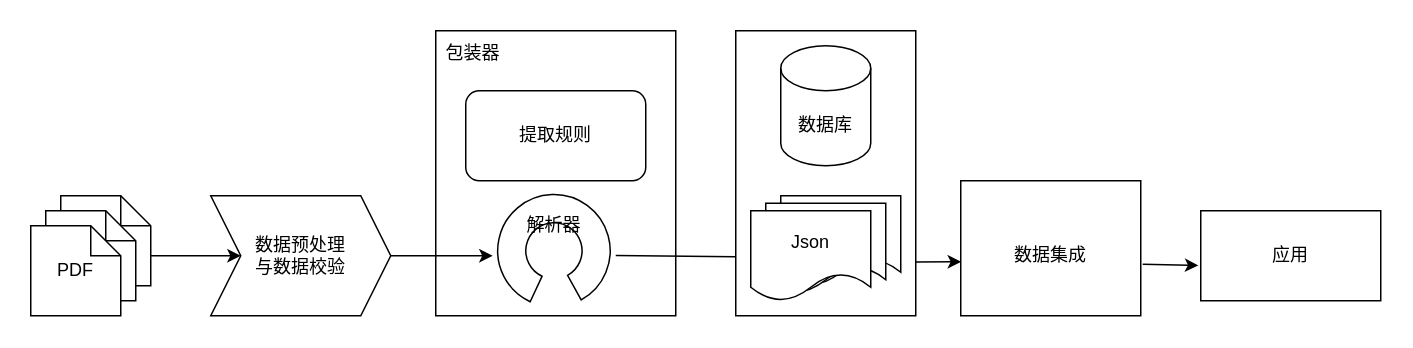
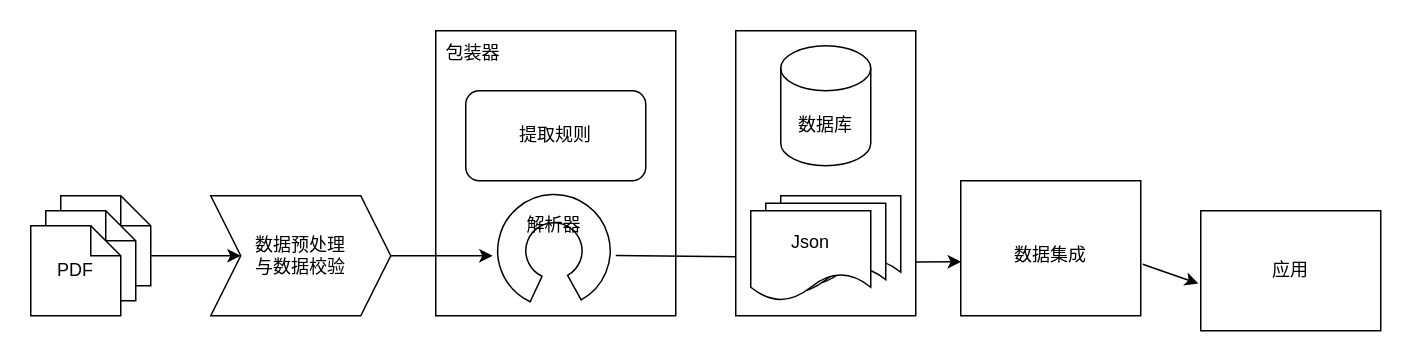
  <mxCell id="0" />
  <mxCell id="1" parent="0" />
  <mxCell id="2" value="Note" style="shape=note;size=20;whiteSpace=wrap;html=1;" vertex="1" parent="1"><mxGeometry x="40" y="130" width="60" height="60" as="geometry" /></mxCell>
  <mxCell id="3" value="Note" style="shape=note;size=20;whiteSpace=wrap;html=1;" vertex="1" parent="1"><mxGeometry x="30" y="140" width="60" height="60" as="geometry" /></mxCell>
  <mxCell id="4" value="PDF" style="shape=note;size=20;whiteSpace=wrap;html=1;" vertex="1" parent="1"><mxGeometry x="20" y="150" width="60" height="60" as="geometry" /></mxCell>
  <mxCell id="5" value="数据预处理&lt;br&gt;与数据校验" style="shape=step;perimeter=stepPerimeter;whiteSpace=wrap;html=1;fixedSize=1;" vertex="1" parent="1"><mxGeometry x="140" y="130" width="120" height="80" as="geometry" /></mxCell>
  <mxCell id="6" value="" style="rounded=0;whiteSpace=wrap;html=1;" vertex="1" parent="1"><mxGeometry x="290" y="20" width="160" height="190" as="geometry" /></mxCell>
  <mxCell id="7" value="提取规则" style="rounded=1;whiteSpace=wrap;html=1;" vertex="1" parent="1"><mxGeometry x="310" y="60" width="120" height="60" as="geometry" /></mxCell>
  <mxCell id="8" value="包装器" style="text;html=1;strokeColor=none;fillColor=none;align=center;verticalAlign=middle;whiteSpace=wrap;rounded=0;" vertex="1" parent="1"><mxGeometry x="285" y="20" width="60" height="30" as="geometry" /></mxCell>
  <mxCell id="9" value="" style="verticalLabelPosition=bottom;verticalAlign=top;html=1;shape=mxgraph.basic.partConcEllipse;startAngle=0.25;endAngle=0.1;arcWidth=0.5;rotation=115;" vertex="1" parent="1"><mxGeometry x="331.29" y="129.18" width="75" height="75" as="geometry" /></mxCell>
  <mxCell id="10" value="解析器" style="text;html=1;strokeColor=none;fillColor=none;align=center;verticalAlign=middle;whiteSpace=wrap;rounded=0;" vertex="1" parent="1"><mxGeometry x="338.79" y="135" width="60" height="30" as="geometry" /></mxCell>
  <mxCell id="11" value="" style="rounded=0;whiteSpace=wrap;html=1;" vertex="1" parent="1"><mxGeometry x="490" y="20" width="120" height="190" as="geometry" /></mxCell>
  <mxCell id="12" value="" style="shape=document;whiteSpace=wrap;html=1;boundedLbl=1;" vertex="1" parent="1"><mxGeometry x="520" y="130" width="80" height="60" as="geometry" /></mxCell>
  <mxCell id="13" value="" style="shape=document;whiteSpace=wrap;html=1;boundedLbl=1;" vertex="1" parent="1"><mxGeometry x="510" y="135" width="80" height="60" as="geometry" /></mxCell>
  <mxCell id="14" value="Json" style="shape=document;whiteSpace=wrap;html=1;boundedLbl=1;" vertex="1" parent="1"><mxGeometry x="500" y="140" width="80" height="60" as="geometry" /></mxCell>
  <mxCell id="15" value="数据库" style="shape=cylinder3;whiteSpace=wrap;html=1;boundedLbl=1;backgroundOutline=1;size=15;" vertex="1" parent="1"><mxGeometry x="520" y="30" width="60" height="80" as="geometry" /></mxCell>
  <mxCell id="16" value="" style="rounded=0;whiteSpace=wrap;html=1;" vertex="1" parent="1"><mxGeometry x="640" y="120" width="120" height="90" as="geometry" /></mxCell>
  <mxCell id="17" value="数据集成" style="text;html=1;strokeColor=none;fillColor=none;align=center;verticalAlign=middle;whiteSpace=wrap;rounded=0;" vertex="1" parent="1"><mxGeometry x="670" y="155" width="60" height="30" as="geometry" /></mxCell>
- <mxCell id="18" value="应用" style="rounded=0;whiteSpace=wrap;html=1;" vertex="1" parent="1"><mxGeometry x="800" y="140" width="120" height="60" as="geometry" /></mxCell>
+ <mxCell id="18" value="应用" style="rounded=0;whiteSpace=wrap;html=1;" vertex="1" parent="1"><mxGeometry x="800" y="140" width="120" height="80" as="geometry" /></mxCell>
  <mxCell id="19" value="" style="endArrow=classic;html=1;rounded=0;exitX=0;exitY=0;exitDx=60;exitDy=40;exitPerimeter=0;entryX=0;entryY=0.5;entryDx=0;entryDy=0;" edge="1" parent="1" source="2" target="5"><mxGeometry width="50" height="50" relative="1" as="geometry"><mxPoint x="200" y="160" as="sourcePoint" /><mxPoint x="250" y="110" as="targetPoint" /></mxGeometry></mxCell>
  <mxCell id="20" value="" style="endArrow=classic;html=1;rounded=0;exitX=1;exitY=0.5;exitDx=0;exitDy=0;entryX=0.77;entryY=0.975;entryDx=0;entryDy=0;entryPerimeter=0;" edge="1" parent="1" source="5" target="9"><mxGeometry width="50" height="50" relative="1" as="geometry"><mxPoint x="200" y="160" as="sourcePoint" /><mxPoint x="250" y="110" as="targetPoint" /></mxGeometry></mxCell>
  <mxCell id="21" value="" style="endArrow=none;html=1;rounded=0;entryX=-0.004;entryY=0.793;entryDx=0;entryDy=0;entryPerimeter=0;exitX=0.75;exitY=0.789;exitDx=0;exitDy=0;exitPerimeter=0;" edge="1" parent="1" source="6" target="11"><mxGeometry width="50" height="50" relative="1" as="geometry"><mxPoint x="430" y="170" as="sourcePoint" /><mxPoint x="560" y="120" as="targetPoint" /></mxGeometry></mxCell>
  <mxCell id="22" value="" style="endArrow=classic;html=1;rounded=0;exitX=0.999;exitY=0.811;exitDx=0;exitDy=0;exitPerimeter=0;entryX=0.002;entryY=0.6;entryDx=0;entryDy=0;entryPerimeter=0;" edge="1" parent="1" source="11" target="16"><mxGeometry width="50" height="50" relative="1" as="geometry"><mxPoint x="590" y="200" as="sourcePoint" /><mxPoint x="640" y="150" as="targetPoint" /></mxGeometry></mxCell>
  <mxCell id="23" value="" style="endArrow=classic;html=1;rounded=0;exitX=1.011;exitY=0.618;exitDx=0;exitDy=0;exitPerimeter=0;entryX=-0.013;entryY=0.607;entryDx=0;entryDy=0;entryPerimeter=0;" edge="1" parent="1" source="16" target="18"><mxGeometry width="50" height="50" relative="1" as="geometry"><mxPoint x="590" y="200" as="sourcePoint" /><mxPoint x="640" y="150" as="targetPoint" /></mxGeometry></mxCell>
